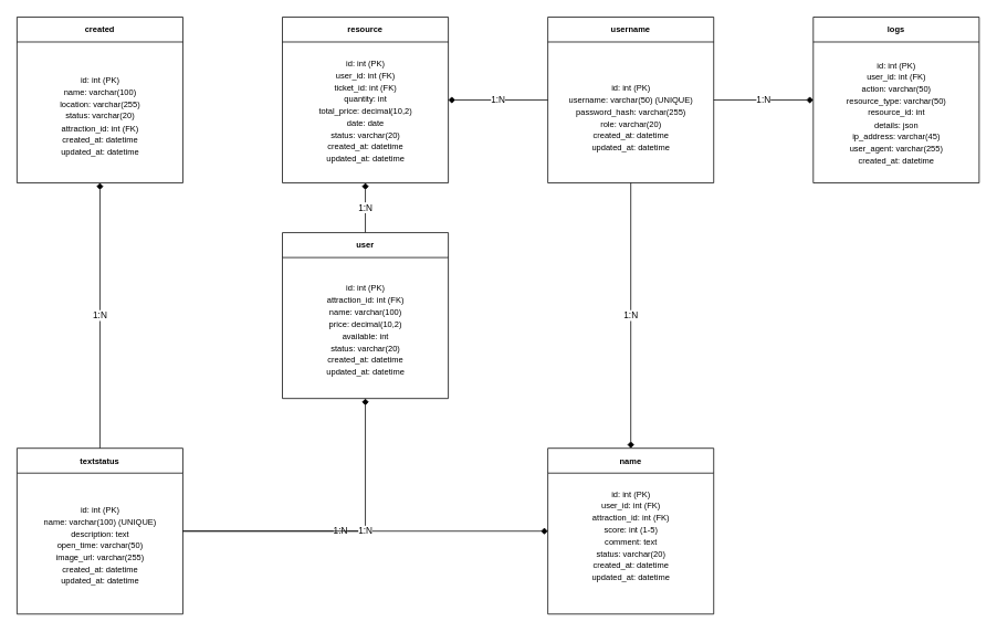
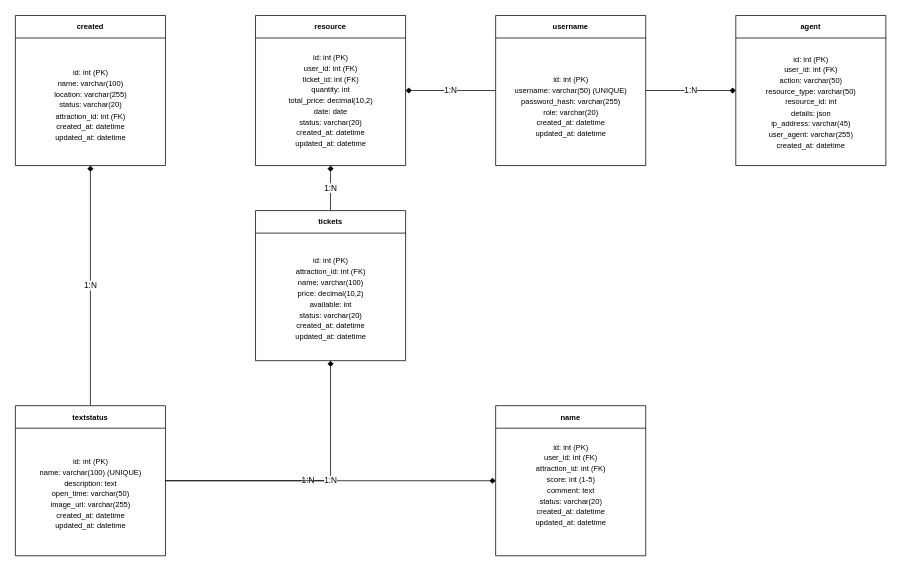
  <mxCell id="0" />
  <mxCell id="1" parent="0" />
  <mxCell id="2" value="1:N" style="edgeStyle=orthogonalEdgeStyle;rounded=0;html=1;jettySize=auto;orthogonalLoop=1;endArrow=diamond;endFill=1;" parent="1" source="25" target="10" edge="1"><mxGeometry relative="1" as="geometry"><mxPoint x="250" y="70" as="sourcePoint" /><mxPoint x="310" y="70" as="targetPoint" /></mxGeometry></mxCell>
  <mxCell id="3" value="1:N" style="edgeStyle=orthogonalEdgeStyle;rounded=0;html=1;jettySize=auto;orthogonalLoop=1;endArrow=diamond;endFill=1;" parent="1" source="25" target="22" edge="1"><mxGeometry relative="1" as="geometry"><mxPoint x="140" y="150" as="sourcePoint" /><mxPoint x="140" y="240" as="targetPoint" /></mxGeometry></mxCell>
  <mxCell id="4" value="1:N" style="edgeStyle=orthogonalEdgeStyle;rounded=0;html=1;jettySize=auto;orthogonalLoop=1;endArrow=diamond;endFill=1;" parent="1" source="16" target="13" edge="1"><mxGeometry relative="1" as="geometry"><mxPoint x="530" y="150" as="sourcePoint" /><mxPoint x="420" y="240" as="targetPoint" /></mxGeometry></mxCell>
  <mxCell id="5" value="1:N" style="edgeStyle=orthogonalEdgeStyle;rounded=0;html=1;jettySize=auto;orthogonalLoop=1;endArrow=diamond;endFill=1;" parent="1" source="22" target="13" edge="1"><mxGeometry relative="1" as="geometry"><mxPoint x="250" y="280" as="sourcePoint" /><mxPoint x="310" y="280" as="targetPoint" /></mxGeometry></mxCell>
- <mxCell id="6" value="1:N" style="edgeStyle=orthogonalEdgeStyle;rounded=0;html=1;jettySize=auto;orthogonalLoop=1;endArrow=diamond;endFill=1;" parent="1" source="16" target="28" edge="1"><mxGeometry relative="1" as="geometry"><mxPoint x="700" y="150" as="sourcePoint" /><mxPoint x="700" y="240" as="targetPoint" /></mxGeometry></mxCell>
  <mxCell id="7" value="1:N" style="edgeStyle=orthogonalEdgeStyle;rounded=0;html=1;jettySize=auto;orthogonalLoop=1;endArrow=diamond;endFill=1;" parent="1" source="25" target="28" edge="1"><mxGeometry relative="1" as="geometry"><mxPoint x="140" y="150" as="sourcePoint" /><mxPoint x="700" y="280" as="targetPoint" /><Array as="waypoints"><mxPoint x="140" y="280" /></Array></mxGeometry></mxCell>
  <mxCell id="8" value="1:N" style="edgeStyle=orthogonalEdgeStyle;rounded=0;html=1;jettySize=auto;orthogonalLoop=1;endArrow=diamond;endFill=1;" parent="1" source="16" target="19" edge="1"><mxGeometry relative="1" as="geometry"><mxPoint x="810" y="150" as="sourcePoint" /><mxPoint x="930" y="240" as="targetPoint" /></mxGeometry></mxCell>
  <mxCell id="9" value="" style="group" vertex="1" connectable="0" parent="1"><mxGeometry x="20" y="20" width="200" height="200" as="geometry" /></mxCell>
  <mxCell id="10" value="&lt;b&gt;created&lt;/b&gt;" style="shape=table;startSize=30;container=1;collapsible=0;childLayout=tableLayout;fontSize=10;whiteSpace=wrap;html=1;" parent="9" vertex="1"><mxGeometry width="200" height="200" as="geometry" /></mxCell>
  <mxCell id="11" value="&lt;span style=&quot;font-size: 10px;&quot;&gt;id: int (PK)&lt;/span&gt;&lt;br style=&quot;font-size: 10px;&quot;&gt;&lt;span style=&quot;font-size: 10px;&quot;&gt;name: varchar(100)&lt;/span&gt;&lt;br style=&quot;font-size: 10px;&quot;&gt;&lt;span style=&quot;font-size: 10px;&quot;&gt;location: varchar(255)&lt;/span&gt;&lt;br style=&quot;font-size: 10px;&quot;&gt;&lt;span style=&quot;font-size: 10px;&quot;&gt;status: varchar(20)&lt;/span&gt;&lt;br style=&quot;font-size: 10px;&quot;&gt;&lt;span style=&quot;font-size: 10px;&quot;&gt;attraction_id: int (FK)&lt;/span&gt;&lt;br style=&quot;font-size: 10px;&quot;&gt;&lt;span style=&quot;font-size: 10px;&quot;&gt;created_at: datetime&lt;/span&gt;&lt;br style=&quot;font-size: 10px;&quot;&gt;&lt;span style=&quot;font-size: 10px;&quot;&gt;updated_at: datetime&lt;/span&gt;" style="text;strokeColor=none;align=center;fillColor=none;html=1;verticalAlign=middle;whiteSpace=wrap;rounded=0;" vertex="1" parent="9"><mxGeometry x="4.545" y="50" width="190.909" height="137.5" as="geometry" /></mxCell>
  <mxCell id="12" value="" style="group" vertex="1" connectable="0" parent="1"><mxGeometry x="340" y="20" width="200" height="200" as="geometry" /></mxCell>
  <mxCell id="13" value="&lt;b&gt;resource&lt;/b&gt;" style="shape=table;startSize=30;container=1;collapsible=0;childLayout=tableLayout;fontSize=10;whiteSpace=wrap;html=1;" parent="12" vertex="1"><mxGeometry width="200" height="200" as="geometry" /></mxCell>
  <mxCell id="14" value="&lt;span style=&quot;font-size: 10px;&quot;&gt;id: int (PK)&lt;/span&gt;&lt;br style=&quot;font-size: 10px;&quot;&gt;&lt;span style=&quot;font-size: 10px;&quot;&gt;user_id: int (FK)&lt;/span&gt;&lt;br style=&quot;font-size: 10px;&quot;&gt;&lt;span style=&quot;font-size: 10px;&quot;&gt;ticket_id: int (FK)&lt;/span&gt;&lt;br style=&quot;font-size: 10px;&quot;&gt;&lt;span style=&quot;font-size: 10px;&quot;&gt;quantity: int&lt;/span&gt;&lt;br style=&quot;font-size: 10px;&quot;&gt;&lt;span style=&quot;font-size: 10px;&quot;&gt;total_price: decimal(10,2)&lt;/span&gt;&lt;br style=&quot;font-size: 10px;&quot;&gt;&lt;span style=&quot;font-size: 10px;&quot;&gt;date: date&lt;/span&gt;&lt;br style=&quot;font-size: 10px;&quot;&gt;&lt;span style=&quot;font-size: 10px;&quot;&gt;status: varchar(20)&lt;/span&gt;&lt;br style=&quot;font-size: 10px;&quot;&gt;&lt;span style=&quot;font-size: 10px;&quot;&gt;created_at: datetime&lt;/span&gt;&lt;br style=&quot;font-size: 10px;&quot;&gt;&lt;span style=&quot;font-size: 10px;&quot;&gt;updated_at: datetime&lt;/span&gt;" style="text;strokeColor=none;align=center;fillColor=none;html=1;verticalAlign=middle;whiteSpace=wrap;rounded=0;" vertex="1" parent="12"><mxGeometry x="4.545" y="45" width="190.909" height="135" as="geometry" /></mxCell>
  <mxCell id="15" value="" style="group" vertex="1" connectable="0" parent="1"><mxGeometry x="660" y="20" width="200" height="200" as="geometry" /></mxCell>
  <mxCell id="16" value="&lt;b&gt;username&lt;/b&gt;" style="shape=table;startSize=30;container=1;collapsible=0;childLayout=tableLayout;fontSize=10;whiteSpace=wrap;html=1;" parent="15" vertex="1"><mxGeometry width="200" height="200" as="geometry" /></mxCell>
  <mxCell id="17" value="&lt;span style=&quot;font-size: 10px;&quot;&gt;id: int (PK)&lt;/span&gt;&lt;br style=&quot;font-size: 10px;&quot;&gt;&lt;span style=&quot;font-size: 10px;&quot;&gt;username: varchar(50) (UNIQUE)&lt;/span&gt;&lt;br style=&quot;font-size: 10px;&quot;&gt;&lt;span style=&quot;font-size: 10px;&quot;&gt;password_hash: varchar(255)&lt;/span&gt;&lt;br style=&quot;font-size: 10px;&quot;&gt;&lt;span style=&quot;font-size: 10px;&quot;&gt;role: varchar(20)&lt;/span&gt;&lt;br style=&quot;font-size: 10px;&quot;&gt;&lt;span style=&quot;font-size: 10px;&quot;&gt;created_at: datetime&lt;/span&gt;&lt;br style=&quot;font-size: 10px;&quot;&gt;&lt;span style=&quot;font-size: 10px;&quot;&gt;updated_at: datetime&lt;/span&gt;" style="text;strokeColor=none;align=center;fillColor=none;html=1;verticalAlign=middle;whiteSpace=wrap;rounded=0;" vertex="1" parent="15"><mxGeometry x="4.545" y="42.857" width="190.909" height="157.143" as="geometry" /></mxCell>
  <mxCell id="18" value="" style="group" vertex="1" connectable="0" parent="1"><mxGeometry x="980" y="20" width="200" height="200" as="geometry" /></mxCell>
- <mxCell id="19" value="&lt;b&gt;logs&lt;/b&gt;" style="shape=table;startSize=30;container=1;collapsible=0;childLayout=tableLayout;fontSize=10;whiteSpace=wrap;html=1;" parent="18" vertex="1"><mxGeometry width="200" height="200" as="geometry" /></mxCell>
+ <mxCell id="19" value="&lt;b&gt;agent&lt;/b&gt;" style="shape=table;startSize=30;container=1;collapsible=0;childLayout=tableLayout;fontSize=10;whiteSpace=wrap;html=1;" parent="18" vertex="1"><mxGeometry width="200" height="200" as="geometry" /></mxCell>
  <mxCell id="20" value="&lt;span style=&quot;font-size: 10px;&quot;&gt;id: int (PK)&lt;/span&gt;&lt;br style=&quot;font-size: 10px;&quot;&gt;&lt;span style=&quot;font-size: 10px;&quot;&gt;user_id: int (FK)&lt;/span&gt;&lt;br style=&quot;font-size: 10px;&quot;&gt;&lt;span style=&quot;font-size: 10px;&quot;&gt;action: varchar(50)&lt;/span&gt;&lt;br style=&quot;font-size: 10px;&quot;&gt;&lt;span style=&quot;font-size: 10px;&quot;&gt;resource_type: varchar(50)&lt;/span&gt;&lt;br style=&quot;font-size: 10px;&quot;&gt;&lt;span style=&quot;font-size: 10px;&quot;&gt;resource_id: int&lt;/span&gt;&lt;br style=&quot;font-size: 10px;&quot;&gt;&lt;span style=&quot;font-size: 10px;&quot;&gt;details: json&lt;/span&gt;&lt;br style=&quot;font-size: 10px;&quot;&gt;&lt;span style=&quot;font-size: 10px;&quot;&gt;ip_address: varchar(45)&lt;/span&gt;&lt;br style=&quot;font-size: 10px;&quot;&gt;&lt;span style=&quot;font-size: 10px;&quot;&gt;user_agent: varchar(255)&lt;/span&gt;&lt;br style=&quot;font-size: 10px;&quot;&gt;&lt;span style=&quot;font-size: 10px;&quot;&gt;created_at: datetime&lt;/span&gt;" style="text;strokeColor=none;align=center;fillColor=none;html=1;verticalAlign=middle;whiteSpace=wrap;rounded=0;" vertex="1" parent="18"><mxGeometry x="4.545" y="40" width="190.909" height="150" as="geometry" /></mxCell>
  <mxCell id="21" value="" style="group" vertex="1" connectable="0" parent="1"><mxGeometry x="340" y="280" width="200" height="200" as="geometry" /></mxCell>
- <mxCell id="22" value="&lt;b&gt;user&lt;/b&gt;" style="shape=table;startSize=30;container=1;collapsible=0;childLayout=tableLayout;fontSize=10;whiteSpace=wrap;html=1;" parent="21" vertex="1"><mxGeometry width="200" height="200" as="geometry" /></mxCell>
+ <mxCell id="22" value="&lt;b&gt;tickets&lt;/b&gt;" style="shape=table;startSize=30;container=1;collapsible=0;childLayout=tableLayout;fontSize=10;whiteSpace=wrap;html=1;" parent="21" vertex="1"><mxGeometry width="200" height="200" as="geometry" /></mxCell>
  <mxCell id="23" value="&lt;span style=&quot;font-size: 10px;&quot;&gt;id: int (PK)&lt;/span&gt;&lt;br style=&quot;font-size: 10px;&quot;&gt;&lt;span style=&quot;font-size: 10px;&quot;&gt;attraction_id: int (FK)&lt;/span&gt;&lt;br style=&quot;font-size: 10px;&quot;&gt;&lt;span style=&quot;font-size: 10px;&quot;&gt;name: varchar(100)&lt;/span&gt;&lt;br style=&quot;font-size: 10px;&quot;&gt;&lt;span style=&quot;font-size: 10px;&quot;&gt;price: decimal(10,2)&lt;/span&gt;&lt;br style=&quot;font-size: 10px;&quot;&gt;&lt;span style=&quot;font-size: 10px;&quot;&gt;available: int&lt;/span&gt;&lt;br style=&quot;font-size: 10px;&quot;&gt;&lt;span style=&quot;font-size: 10px;&quot;&gt;status: varchar(20)&lt;/span&gt;&lt;br style=&quot;font-size: 10px;&quot;&gt;&lt;span style=&quot;font-size: 10px;&quot;&gt;created_at: datetime&lt;/span&gt;&lt;br style=&quot;font-size: 10px;&quot;&gt;&lt;span style=&quot;font-size: 10px;&quot;&gt;updated_at: datetime&lt;/span&gt;" style="text;strokeColor=none;align=center;fillColor=none;html=1;verticalAlign=middle;whiteSpace=wrap;rounded=0;" vertex="1" parent="21"><mxGeometry x="4.545" y="41.667" width="190.909" height="150" as="geometry" /></mxCell>
  <mxCell id="24" value="" style="group" vertex="1" connectable="0" parent="1"><mxGeometry x="20" y="540" width="200" height="200" as="geometry" /></mxCell>
  <mxCell id="25" value="&lt;b&gt;textstatus&lt;/b&gt;" style="shape=table;startSize=30;container=1;collapsible=0;childLayout=tableLayout;fontSize=10;whiteSpace=wrap;html=1;" parent="24" vertex="1"><mxGeometry width="200" height="200" as="geometry" /></mxCell>
  <mxCell id="26" value="&lt;span style=&quot;font-size: 10px;&quot;&gt;id: int (PK)&lt;/span&gt;&lt;br style=&quot;font-size: 10px;&quot;&gt;&lt;span style=&quot;font-size: 10px;&quot;&gt;name: varchar(100) (UNIQUE)&lt;/span&gt;&lt;br style=&quot;font-size: 10px;&quot;&gt;&lt;span style=&quot;font-size: 10px;&quot;&gt;description: text&lt;/span&gt;&lt;br style=&quot;font-size: 10px;&quot;&gt;&lt;span style=&quot;font-size: 10px;&quot;&gt;open_time: varchar(50)&lt;/span&gt;&lt;br style=&quot;font-size: 10px;&quot;&gt;&lt;span style=&quot;font-size: 10px;&quot;&gt;image_url: varchar(255)&lt;/span&gt;&lt;br style=&quot;font-size: 10px;&quot;&gt;&lt;span style=&quot;font-size: 10px;&quot;&gt;created_at: datetime&lt;/span&gt;&lt;br style=&quot;font-size: 10px;&quot;&gt;&lt;span style=&quot;font-size: 10px;&quot;&gt;updated_at: datetime&lt;/span&gt;" style="text;strokeColor=none;align=center;fillColor=none;html=1;verticalAlign=middle;whiteSpace=wrap;rounded=0;" vertex="1" parent="24"><mxGeometry x="4.545" y="44.444" width="190.909" height="144.444" as="geometry" /></mxCell>
  <mxCell id="27" value="" style="group" vertex="1" connectable="0" parent="1"><mxGeometry x="660" y="540" width="200" height="200" as="geometry" /></mxCell>
  <mxCell id="28" value="&lt;b&gt;name&lt;/b&gt;" style="shape=table;startSize=30;container=1;collapsible=0;childLayout=tableLayout;fontSize=10;whiteSpace=wrap;html=1;" parent="27" vertex="1"><mxGeometry width="200" height="200" as="geometry" /></mxCell>
  <mxCell id="29" value="&lt;span style=&quot;font-size: 10px;&quot;&gt;id: int (PK)&lt;/span&gt;&lt;br style=&quot;font-size: 10px;&quot;&gt;&lt;span style=&quot;font-size: 10px;&quot;&gt;user_id: int (FK)&lt;/span&gt;&lt;br style=&quot;font-size: 10px;&quot;&gt;&lt;span style=&quot;font-size: 10px;&quot;&gt;attraction_id: int (FK)&lt;/span&gt;&lt;br style=&quot;font-size: 10px;&quot;&gt;&lt;span style=&quot;font-size: 10px;&quot;&gt;score: int (1-5)&lt;/span&gt;&lt;br style=&quot;font-size: 10px;&quot;&gt;&lt;span style=&quot;font-size: 10px;&quot;&gt;comment: text&lt;/span&gt;&lt;br style=&quot;font-size: 10px;&quot;&gt;&lt;span style=&quot;font-size: 10px;&quot;&gt;status: varchar(20)&lt;/span&gt;&lt;br style=&quot;font-size: 10px;&quot;&gt;&lt;span style=&quot;font-size: 10px;&quot;&gt;created_at: datetime&lt;/span&gt;&lt;br style=&quot;font-size: 10px;&quot;&gt;&lt;span style=&quot;font-size: 10px;&quot;&gt;updated_at: datetime&lt;/span&gt;" style="text;strokeColor=none;align=center;fillColor=none;html=1;verticalAlign=middle;whiteSpace=wrap;rounded=0;" vertex="1" parent="27"><mxGeometry x="4.545" y="40" width="190.909" height="130" as="geometry" /></mxCell>
